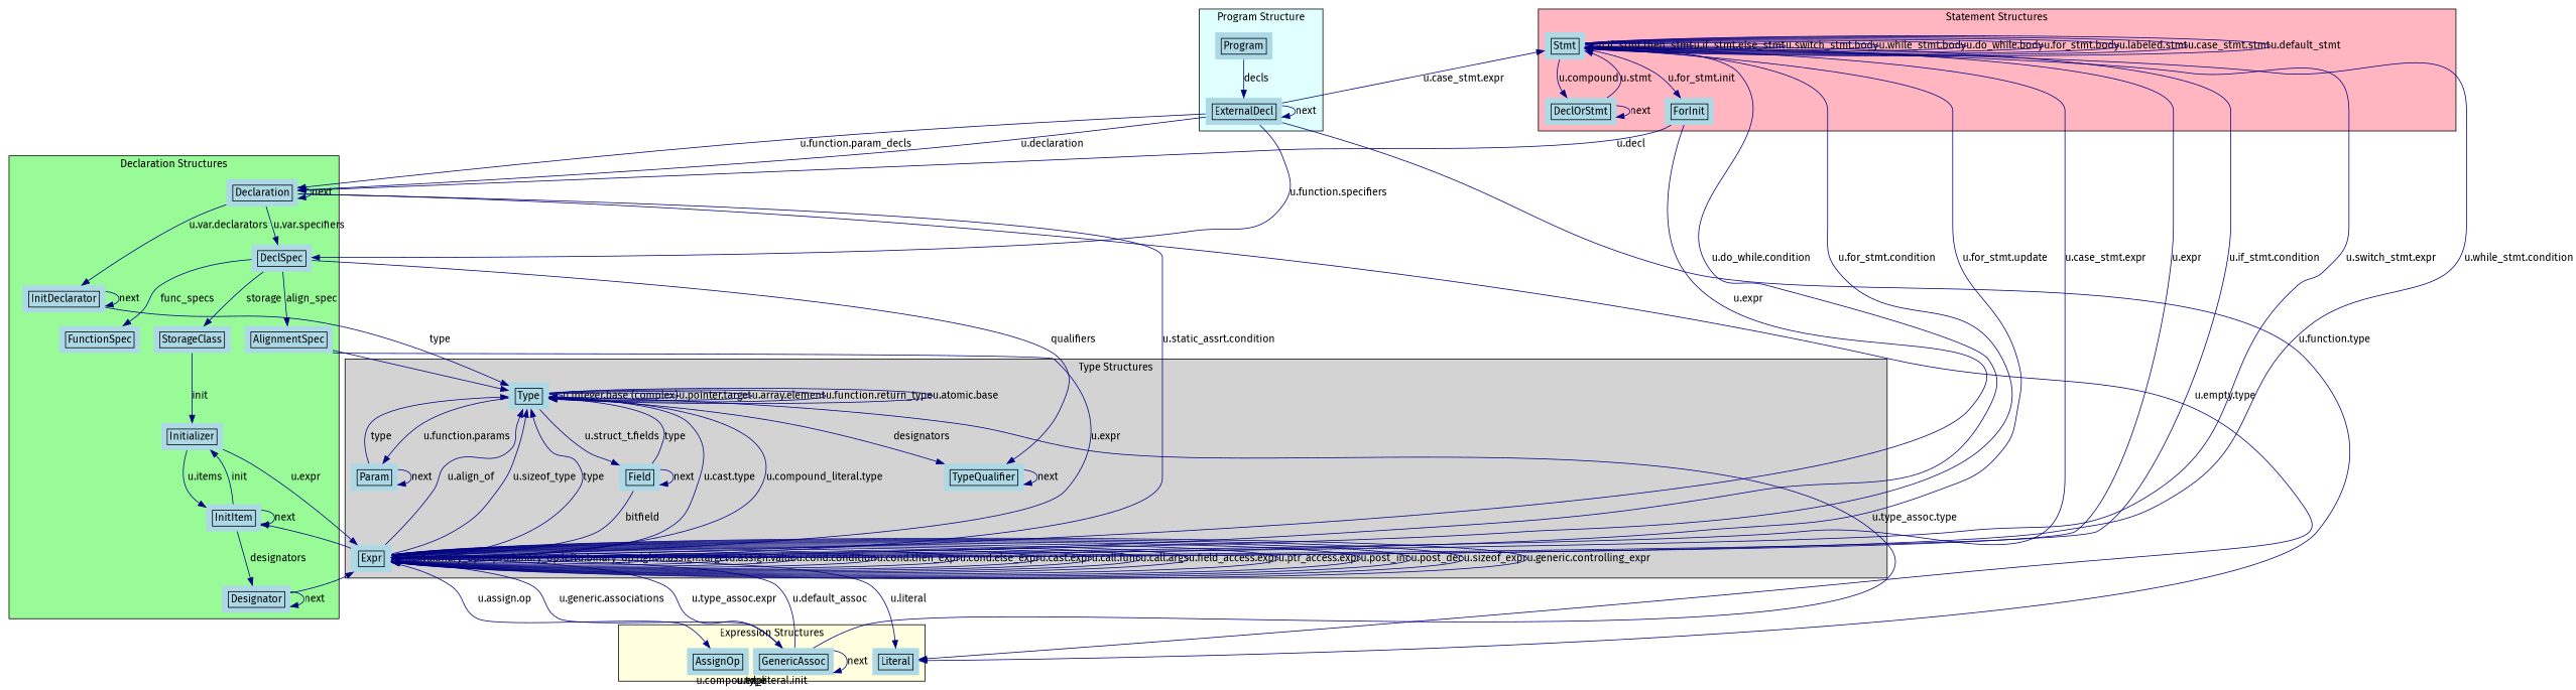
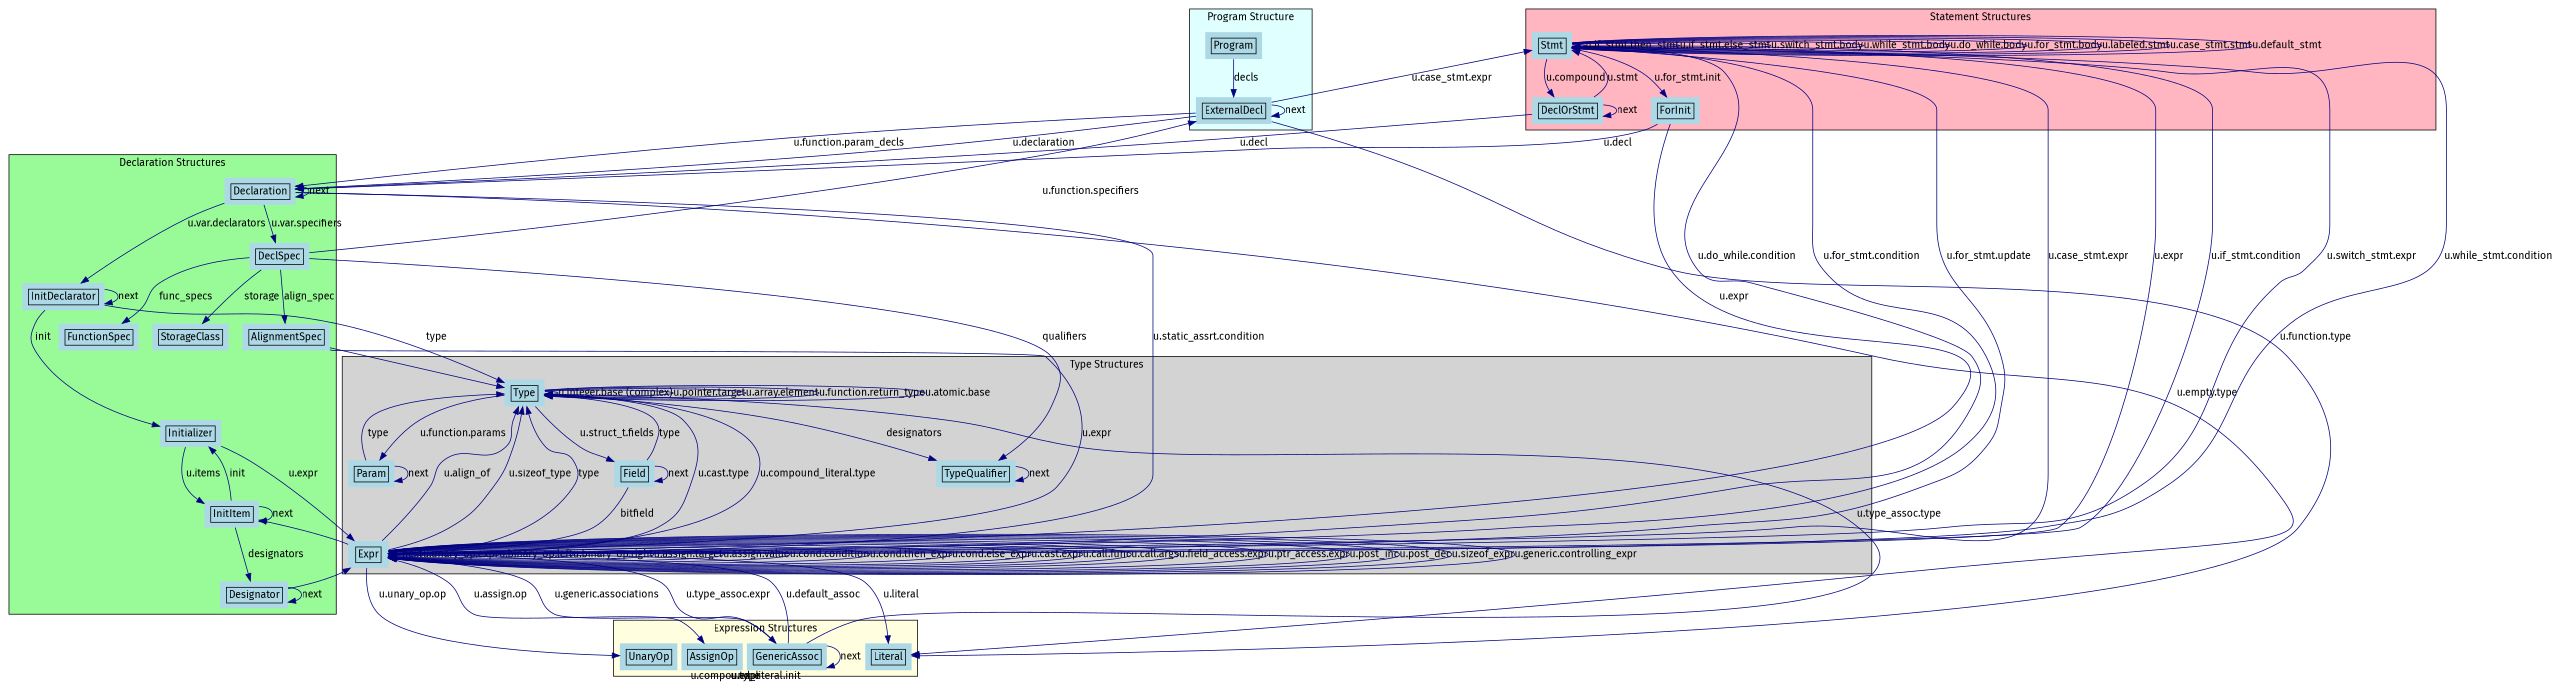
  digraph {
    fontname="Fira Sans"
    rankdir=TB
    node [fillcolor=lightblue fontname="Fira Sans" shape=plaintext style=filled]
    edge [color=navy fontname="Fira Sans"]
    n1 [label=<<TABLE BORDER="0" CELLBORDER="1" CELLSPACING="0"><TR><TD>Type</TD></TR></TABLE>>]
    n2 [label=<<TABLE BORDER="0" CELLBORDER="1" CELLSPACING="0"><TR><TD>TypeQualifier</TD></TR></TABLE>>]
    n3 [label=<<TABLE BORDER="0" CELLBORDER="1" CELLSPACING="0"><TR><TD>Field</TD></TR></TABLE>>]
    n4 [label=<<TABLE BORDER="0" CELLBORDER="1" CELLSPACING="0"><TR><TD>Param</TD></TR></TABLE>>]
    n5 [label=<<TABLE BORDER="0" CELLBORDER="1" CELLSPACING="0"><TR><TD>Expr</TD></TR></TABLE>>]
    n6 [label=<<TABLE BORDER="0" CELLBORDER="1" CELLSPACING="0"><TR><TD>Declaration</TD></TR></TABLE>>]
    n7 [label=<<TABLE BORDER="0" CELLBORDER="1" CELLSPACING="0"><TR><TD>DeclSpec</TD></TR></TABLE>>]
    n8 [label=<<TABLE BORDER="0" CELLBORDER="1" CELLSPACING="0"><TR><TD>InitDeclarator</TD></TR></TABLE>>]
    n9 [label=<<TABLE BORDER="0" CELLBORDER="1" CELLSPACING="0"><TR><TD>StorageClass</TD></TR></TABLE>>]
    n10 [label=<<TABLE BORDER="0" CELLBORDER="1" CELLSPACING="0"><TR><TD>FunctionSpec</TD></TR></TABLE>>]
    n11 [label=<<TABLE BORDER="0" CELLBORDER="1" CELLSPACING="0"><TR><TD>AlignmentSpec</TD></TR></TABLE>>]
    n12 [label=<<TABLE BORDER="0" CELLBORDER="1" CELLSPACING="0"><TR><TD>Initializer</TD></TR></TABLE>>]
    n13 [label=<<TABLE BORDER="0" CELLBORDER="1" CELLSPACING="0"><TR><TD>InitItem</TD></TR></TABLE>>]
    n14 [label=<<TABLE BORDER="0" CELLBORDER="1" CELLSPACING="0"><TR><TD>Designator</TD></TR></TABLE>>]
    n15 [label=<<TABLE BORDER="0" CELLBORDER="1" CELLSPACING="0"><TR><TD>Literal</TD></TR></TABLE>>]
+   n16 [label=<<TABLE BORDER="0" CELLBORDER="1" CELLSPACING="0"><TR><TD>UnaryOp</TD></TR></TABLE>>]
    n17 [label=<<TABLE BORDER="0" CELLBORDER="1" CELLSPACING="0"><TR><TD>AssignOp</TD></TR></TABLE>>]
    n18 [label=<<TABLE BORDER="0" CELLBORDER="1" CELLSPACING="0"><TR><TD>GenericAssoc</TD></TR></TABLE>>]
    n19 [label=<<TABLE BORDER="0" CELLBORDER="1" CELLSPACING="0"><TR><TD>Stmt</TD></TR></TABLE>>]
    n20 [label=<<TABLE BORDER="0" CELLBORDER="1" CELLSPACING="0"><TR><TD>DeclOrStmt</TD></TR></TABLE>>]
    n21 [label=<<TABLE BORDER="0" CELLBORDER="1" CELLSPACING="0"><TR><TD>ForInit</TD></TR></TABLE>>]
    n22 [label=<<TABLE BORDER="0" CELLBORDER="1" CELLSPACING="0"><TR><TD>Program</TD></TR></TABLE>>]
    n23 [label=<<TABLE BORDER="0" CELLBORDER="1" CELLSPACING="0"><TR><TD>ExternalDecl</TD></TR></TABLE>>]
    subgraph cluster_1 {
      fillcolor=lightgrey
      label="Type Structures"
      style=filled
      n1
      n2
      n3
      n4
      n5
    }
    subgraph cluster_2 {
      fillcolor=palegreen
      label="Declaration Structures"
      style=filled
      n6
      n7
      n8
      n9
      n10
      n11
      n12
      n13
      n14
    }
    subgraph cluster_3 {
      fillcolor=lightyellow
      label="Expression Structures"
      style=filled
      n15
+     n16
      n17
      n18
    }
    subgraph cluster_4 {
      fillcolor=lightpink
      label="Statement Structures"
      style=filled
      n19
      n20
      n21
    }
    subgraph cluster_5 {
      fillcolor=lightcyan
      label="Program Structure"
      style=filled
      n22
      n23
    }
    n1 -> n1 [label="u.integer.base (complex)"]
    n1 -> n1 [label="u.pointer.target"]
    n1 -> n1 [label="u.array.element"]
    n1 -> n1 [label="u.function.return_type"]
    n1 -> n1 [label="u.atomic.base"]
    n1 -> n2 [label=designators]
    n1 -> n3 [label="u.struct_t.fields"]
    n1 -> n4 [label="u.function.params"]
    n2 -> n2 [label=next]
    n3 -> n1 [label=type]
    n3 -> n3 [label=next]
    n3 -> n5 [label=bitfield]
    n4 -> n1 [label=type]
    n4 -> n4 [label=next]
    n5 -> n1 [label="u.cast.type"]
    n5 -> n1 [label="u.compound_literal.type"]
    n5 -> n1 [label="u.sizeof_type"]
    n5 -> n1 [label="u.align_of"]
    n5 -> n1 [label=type]
    n5 -> n5 [label=next]
    n5 -> n5 [label="u.unary_op.expr"]
    n5 -> n5 [label="u.binary_op.left"]
    n5 -> n5 [label="u.binary_op.right"]
    n5 -> n5 [label="u.assign.target"]
    n5 -> n5 [label="u.assign.value"]
    n5 -> n5 [label="u.cond.condition"]
    n5 -> n5 [label="u.cond.then_expr"]
    n5 -> n5 [label="u.cond.else_expr"]
    n5 -> n5 [label="u.cast.expr"]
    n5 -> n5 [label="u.call.func"]
    n5 -> n5 [label="u.call.args"]
    n5 -> n5 [label="u.field_access.expr"]
    n5 -> n5 [label="u.ptr_access.expr"]
    n5 -> n5 [label="u.post_inc"]
    n5 -> n5 [label="u.post_dec"]
    n5 -> n5 [label="u.sizeof_expr"]
    n5 -> n5 [label="u.generic.controlling_expr"]
    n5 -> n13 [label="u.compound_literal.init"]
    n5 -> n15 [label="u.literal"]
+   n5 -> n16 [label="u.unary_op.op"]
    n5 -> n17 [label="u.assign.op"]
    n5 -> n18 [label="u.generic.associations"]
    n6 -> n5 [label="u.static_assrt.condition"]
    n6 -> n6 [label=next]
    n6 -> n7 [label="u.var.specifiers"]
    n6 -> n8 [label="u.var.declarators"]
    n6 -> n15 [label="u.empty.type"]
    n7 -> n2 [label=qualifiers]
    n7 -> n9 [label=storage]
    n7 -> n10 [label=func_specs]
    n7 -> n11 [label=align_spec]
    n8 -> n1 [label=type]
    n8 -> n8 [label=next]
-   n9 -> n12 [label=init]
+   n8 -> n12 [label=init]
    n11 -> n1 [label="u.type"]
    n11 -> n5 [label="u.expr"]
    n12 -> n5 [label="u.expr"]
    n12 -> n13 [label="u.items"]
    n13 -> n12 [label=init]
    n13 -> n13 [label=next]
    n13 -> n14 [label=designators]
    n14 -> n5 [label="u.expr"]
    n14 -> n14 [label=next]
    n18 -> n1 [label="u.type_assoc.type"]
    n18 -> n5 [label="u.type_assoc.expr"]
    n18 -> n5 [label="u.default_assoc"]
    n18 -> n18 [label=next]
    n19 -> n5 [label="u.expr"]
    n19 -> n5 [label="u.if_stmt.condition"]
    n19 -> n5 [label="u.switch_stmt.expr"]
    n19 -> n5 [label="u.while_stmt.condition"]
    n19 -> n5 [label="u.do_while.condition"]
    n19 -> n5 [label="u.for_stmt.condition"]
    n19 -> n5 [label="u.for_stmt.update"]
    n19 -> n5 [label="u.case_stmt.expr"]
    n19 -> n19 [label="u.if_stmt.then_stmt"]
    n19 -> n19 [label="u.if_stmt.else_stmt"]
    n19 -> n19 [label="u.switch_stmt.body"]
    n19 -> n19 [label="u.while_stmt.body"]
    n19 -> n19 [label="u.do_while.body"]
    n19 -> n19 [label="u.for_stmt.body"]
    n19 -> n19 [label="u.labeled.stmt"]
    n19 -> n19 [label="u.case_stmt.stmt"]
    n19 -> n19 [label="u.default_stmt"]
    n19 -> n20 [label="u.compound"]
    n19 -> n21 [label="u.for_stmt.init"]
+   n20 -> n6 [label="u.decl"]
    n20 -> n19 [label="u.stmt"]
    n20 -> n20 [label=next]
    n21 -> n5 [label="u.expr"]
    n21 -> n6 [label="u.decl"]
    n22 -> n23 [label=decls]
    n23 -> n6 [label="u.function.param_decls"]
    n23 -> n6 [label="u.declaration"]
-   n23 -> n7 [label="u.function.specifiers"]
+   n7 -> n23 [label="u.function.specifiers"]
    n23 -> n15 [label="u.function.type"]
    n23 -> n19 [label="u.case_stmt.expr"]
    n23 -> n23 [label=next]
  }
